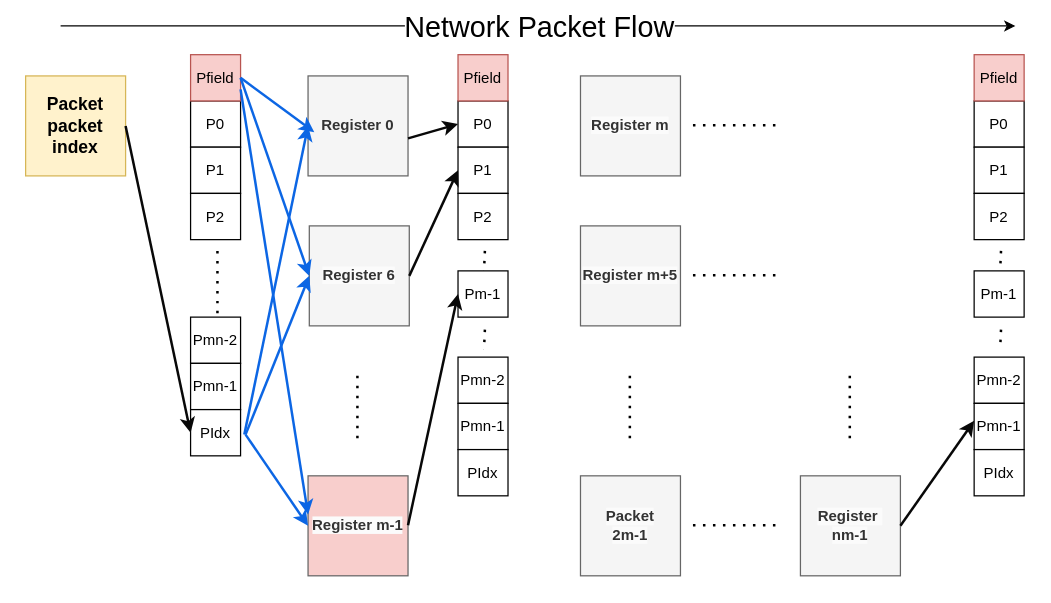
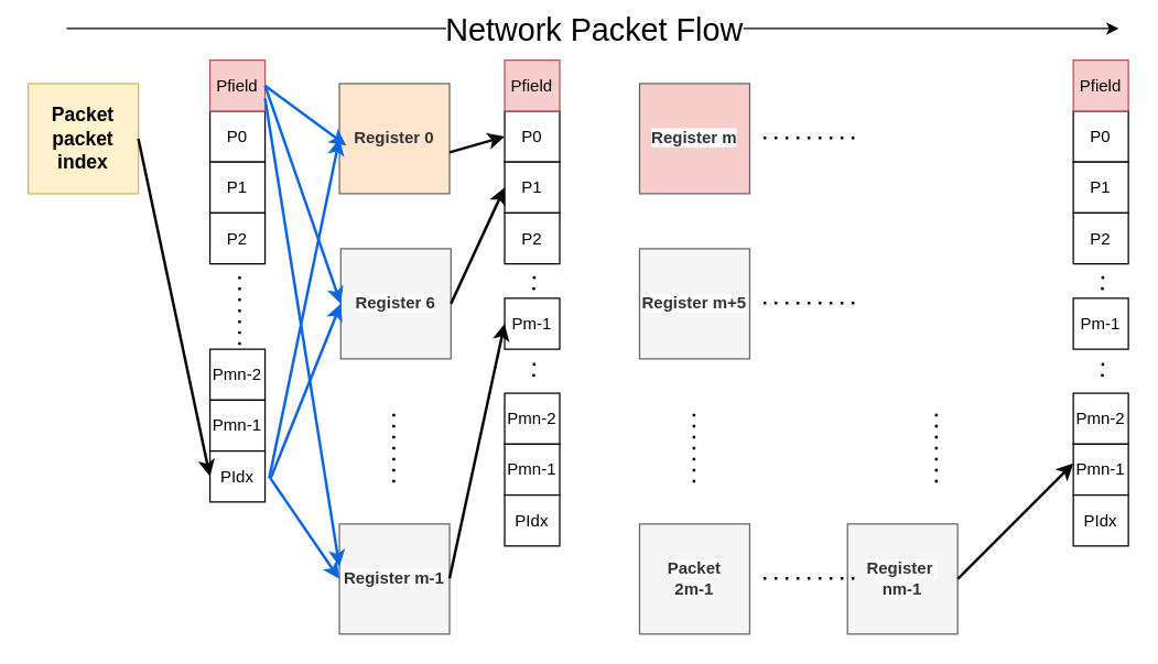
  <mxCell id="0" />
  <mxCell id="1" parent="0" />
  <mxCell id="2" value="&lt;b style=&quot;font-size: 14px;&quot;&gt;Packet &lt;br&gt;packet &lt;br&gt;index&lt;/b&gt;" style="whiteSpace=wrap;html=1;aspect=fixed;fillColor=#fff2cc;strokeColor=#d6b656;" parent="1" vertex="1"><mxGeometry x="20" y="60" width="80" height="80" as="geometry" /></mxCell>
- <mxCell id="3" value="Register 0" style="whiteSpace=wrap;html=1;aspect=fixed;fillColor=#f5f5f5;fontColor=#333333;strokeColor=#666666;fontStyle=1" parent="1" vertex="1"><mxGeometry x="246" y="60" width="80" height="80" as="geometry" /></mxCell>
- <mxCell id="4" value="&lt;span style=&quot;color: rgb(51, 51, 51); font-family: Helvetica; font-size: 12px; font-style: normal; font-variant-ligatures: normal; font-variant-caps: normal; font-weight: 700; letter-spacing: normal; orphans: 2; text-align: center; text-indent: 0px; text-transform: none; widows: 2; word-spacing: 0px; -webkit-text-stroke-width: 0px; background-color: rgb(251, 251, 251); text-decoration-thickness: initial; text-decoration-style: initial; text-decoration-color: initial; float: none; display: inline !important;&quot;&gt;Register m&lt;/span&gt;" style="whiteSpace=wrap;html=1;aspect=fixed;fillColor=#f5f5f5;fontColor=#333333;strokeColor=#666666;" parent="1" vertex="1"><mxGeometry x="464" y="60" width="80" height="80" as="geometry" /></mxCell>
+ <mxCell id="3" value="Register 0" style="whiteSpace=wrap;html=1;aspect=fixed;fillColor=#ffe6cc;fontColor=#333333;strokeColor=#666666;fontStyle=1;" parent="1" vertex="1"><mxGeometry x="246" y="60" width="80" height="80" as="geometry" /></mxCell>
+ <mxCell id="4" value="&lt;span style=&quot;color: rgb(51, 51, 51); font-family: Helvetica; font-size: 12px; font-style: normal; font-variant-ligatures: normal; font-variant-caps: normal; font-weight: 700; letter-spacing: normal; orphans: 2; text-align: center; text-indent: 0px; text-transform: none; widows: 2; word-spacing: 0px; -webkit-text-stroke-width: 0px; background-color: rgb(251, 251, 251); text-decoration-thickness: initial; text-decoration-style: initial; text-decoration-color: initial; float: none; display: inline !important;&quot;&gt;Register m&lt;/span&gt;" style="whiteSpace=wrap;html=1;aspect=fixed;fillColor=#f8cecc;fontColor=#333333;strokeColor=#666666;" parent="1" vertex="1"><mxGeometry x="464" y="60" width="80" height="80" as="geometry" /></mxCell>
  <mxCell id="5" value="&lt;span style=&quot;color: rgb(51, 51, 51); font-family: Helvetica; font-size: 12px; font-style: normal; font-variant-ligatures: normal; font-variant-caps: normal; letter-spacing: normal; orphans: 2; text-align: center; text-indent: 0px; text-transform: none; widows: 2; word-spacing: 0px; -webkit-text-stroke-width: 0px; background-color: rgb(251, 251, 251); text-decoration-thickness: initial; text-decoration-style: initial; text-decoration-color: initial; float: none; display: inline !important;&quot;&gt;Register 6&lt;/span&gt;" style="whiteSpace=wrap;html=1;aspect=fixed;fillColor=#f5f5f5;fontColor=#333333;strokeColor=#666666;fontStyle=1" parent="1" vertex="1"><mxGeometry x="247" y="180" width="80" height="80" as="geometry" /></mxCell>
  <mxCell id="6" value="&lt;span style=&quot;color: rgb(51, 51, 51); font-family: Helvetica; font-size: 12px; font-style: normal; font-variant-ligatures: normal; font-variant-caps: normal; font-weight: 700; letter-spacing: normal; orphans: 2; text-align: center; text-indent: 0px; text-transform: none; widows: 2; word-spacing: 0px; -webkit-text-stroke-width: 0px; background-color: rgb(251, 251, 251); text-decoration-thickness: initial; text-decoration-style: initial; text-decoration-color: initial; float: none; display: inline !important;&quot;&gt;Register m+5&lt;/span&gt;" style="whiteSpace=wrap;html=1;aspect=fixed;fillColor=#f5f5f5;fontColor=#333333;strokeColor=#666666;" parent="1" vertex="1"><mxGeometry x="464" y="180" width="80" height="80" as="geometry" /></mxCell>
- <mxCell id="7" value="&lt;span style=&quot;color: rgb(51, 51, 51); font-family: Helvetica; font-size: 12px; font-style: normal; font-variant-ligatures: normal; font-variant-caps: normal; letter-spacing: normal; orphans: 2; text-align: center; text-indent: 0px; text-transform: none; widows: 2; word-spacing: 0px; -webkit-text-stroke-width: 0px; background-color: rgb(251, 251, 251); text-decoration-thickness: initial; text-decoration-style: initial; text-decoration-color: initial; float: none; display: inline !important;&quot;&gt;&lt;b&gt;Register m-1&lt;/b&gt;&lt;/span&gt;" style="whiteSpace=wrap;html=1;aspect=fixed;fillColor=#f8cecc;fontColor=#333333;strokeColor=#666666;" parent="1" vertex="1"><mxGeometry x="246" y="380" width="80" height="80" as="geometry" /></mxCell>
+ <mxCell id="7" value="&lt;span style=&quot;color: rgb(51, 51, 51); font-family: Helvetica; font-size: 12px; font-style: normal; font-variant-ligatures: normal; font-variant-caps: normal; letter-spacing: normal; orphans: 2; text-align: center; text-indent: 0px; text-transform: none; widows: 2; word-spacing: 0px; -webkit-text-stroke-width: 0px; background-color: rgb(251, 251, 251); text-decoration-thickness: initial; text-decoration-style: initial; text-decoration-color: initial; float: none; display: inline !important;&quot;&gt;&lt;b&gt;Register m-1&lt;/b&gt;&lt;/span&gt;" style="whiteSpace=wrap;html=1;aspect=fixed;fillColor=#f5f5f5;fontColor=#333333;strokeColor=#666666;" parent="1" vertex="1"><mxGeometry x="246" y="380" width="80" height="80" as="geometry" /></mxCell>
  <mxCell id="8" value="&lt;span style=&quot;color: rgb(51, 51, 51); font-family: Helvetica; font-size: 12px; font-style: normal; font-variant-ligatures: normal; font-variant-caps: normal; font-weight: 700; letter-spacing: normal; orphans: 2; text-align: center; text-indent: 0px; text-transform: none; widows: 2; word-spacing: 0px; -webkit-text-stroke-width: 0px; background-color: rgb(251, 251, 251); text-decoration-thickness: initial; text-decoration-style: initial; text-decoration-color: initial; float: none; display: inline !important;&quot;&gt;Packet &lt;br&gt;2m-1&lt;/span&gt;" style="whiteSpace=wrap;html=1;aspect=fixed;fillColor=#f5f5f5;fontColor=#333333;strokeColor=#666666;" parent="1" vertex="1"><mxGeometry x="464" y="380" width="80" height="80" as="geometry" /></mxCell>
- <mxCell id="9" value="&lt;span style=&quot;border-color: var(--border-color); color: rgb(51, 51, 51); font-family: Helvetica; font-size: 12px; font-style: normal; font-variant-ligatures: normal; font-variant-caps: normal; letter-spacing: normal; orphans: 2; text-align: center; text-indent: 0px; text-transform: none; widows: 2; word-spacing: 0px; -webkit-text-stroke-width: 0px; text-decoration-thickness: initial; text-decoration-style: initial; text-decoration-color: initial; font-weight: 700; background-color: rgb(251, 251, 251); float: none; display: inline !important;&quot;&gt;Register&amp;nbsp;&lt;/span&gt;&lt;br style=&quot;border-color: var(--border-color); color: rgb(51, 51, 51); font-family: Helvetica; font-size: 12px; font-style: normal; font-variant-ligatures: normal; font-variant-caps: normal; letter-spacing: normal; orphans: 2; text-align: center; text-indent: 0px; text-transform: none; widows: 2; word-spacing: 0px; -webkit-text-stroke-width: 0px; background-color: rgb(251, 251, 251); text-decoration-thickness: initial; text-decoration-style: initial; text-decoration-color: initial; font-weight: 700;&quot;&gt;&lt;span style=&quot;border-color: var(--border-color); color: rgb(51, 51, 51); font-family: Helvetica; font-size: 12px; font-style: normal; font-variant-ligatures: normal; font-variant-caps: normal; letter-spacing: normal; orphans: 2; text-align: center; text-indent: 0px; text-transform: none; widows: 2; word-spacing: 0px; -webkit-text-stroke-width: 0px; text-decoration-thickness: initial; text-decoration-style: initial; text-decoration-color: initial; font-weight: 700; background-color: rgb(251, 251, 251); float: none; display: inline !important;&quot;&gt;nm-1&lt;/span&gt;" style="whiteSpace=wrap;html=1;aspect=fixed;fillColor=#f5f5f5;fontColor=#333333;strokeColor=#666666;" parent="1" vertex="1"><mxGeometry x="640" y="380" width="80" height="80" as="geometry" /></mxCell>
+ <mxCell id="9" value="&lt;span style=&quot;border-color: var(--border-color); color: rgb(51, 51, 51); font-family: Helvetica; font-size: 12px; font-style: normal; font-variant-ligatures: normal; font-variant-caps: normal; letter-spacing: normal; orphans: 2; text-align: center; text-indent: 0px; text-transform: none; widows: 2; word-spacing: 0px; -webkit-text-stroke-width: 0px; text-decoration-thickness: initial; text-decoration-style: initial; text-decoration-color: initial; font-weight: 700; background-color: rgb(251, 251, 251); float: none; display: inline !important;&quot;&gt;Register&amp;nbsp;&lt;/span&gt;&lt;br style=&quot;border-color: var(--border-color); color: rgb(51, 51, 51); font-family: Helvetica; font-size: 12px; font-style: normal; font-variant-ligatures: normal; font-variant-caps: normal; letter-spacing: normal; orphans: 2; text-align: center; text-indent: 0px; text-transform: none; widows: 2; word-spacing: 0px; -webkit-text-stroke-width: 0px; background-color: rgb(251, 251, 251); text-decoration-thickness: initial; text-decoration-style: initial; text-decoration-color: initial; font-weight: 700;&quot;&gt;&lt;span style=&quot;border-color: var(--border-color); color: rgb(51, 51, 51); font-family: Helvetica; font-size: 12px; font-style: normal; font-variant-ligatures: normal; font-variant-caps: normal; letter-spacing: normal; orphans: 2; text-align: center; text-indent: 0px; text-transform: none; widows: 2; word-spacing: 0px; -webkit-text-stroke-width: 0px; text-decoration-thickness: initial; text-decoration-style: initial; text-decoration-color: initial; font-weight: 700; background-color: rgb(251, 251, 251); float: none; display: inline !important;&quot;&gt;nm-1&lt;/span&gt;" style="whiteSpace=wrap;html=1;aspect=fixed;fillColor=#f5f5f5;fontColor=#333333;strokeColor=#666666;" parent="1" vertex="1"><mxGeometry x="615" y="380" width="80" height="80" as="geometry" /></mxCell>
  <mxCell id="10" value="" style="endArrow=none;dashed=1;html=1;dashPattern=1 3;strokeWidth=2;rounded=0;" parent="1" edge="1"><mxGeometry width="50" height="50" relative="1" as="geometry"><mxPoint x="554" y="99.5" as="sourcePoint" /><mxPoint x="624" y="99.5" as="targetPoint" /></mxGeometry></mxCell>
  <mxCell id="11" value="" style="endArrow=none;dashed=1;html=1;dashPattern=1 3;strokeWidth=2;rounded=0;" parent="1" edge="1"><mxGeometry width="50" height="50" relative="1" as="geometry"><mxPoint x="554" y="219.5" as="sourcePoint" /><mxPoint x="624" y="219.5" as="targetPoint" /></mxGeometry></mxCell>
  <mxCell id="12" value="" style="endArrow=none;dashed=1;html=1;dashPattern=1 3;strokeWidth=2;rounded=0;" parent="1" edge="1"><mxGeometry width="50" height="50" relative="1" as="geometry"><mxPoint x="554" y="419.5" as="sourcePoint" /><mxPoint x="624" y="419.5" as="targetPoint" /></mxGeometry></mxCell>
  <mxCell id="13" value="" style="endArrow=none;dashed=1;html=1;dashPattern=1 3;strokeWidth=2;rounded=0;" parent="1" edge="1"><mxGeometry width="50" height="50" relative="1" as="geometry"><mxPoint x="285.5" y="300" as="sourcePoint" /><mxPoint x="285.5" y="350" as="targetPoint" /></mxGeometry></mxCell>
  <mxCell id="14" value="" style="endArrow=none;dashed=1;html=1;dashPattern=1 3;strokeWidth=2;rounded=0;" parent="1" edge="1"><mxGeometry width="50" height="50" relative="1" as="geometry"><mxPoint x="503.5" y="300" as="sourcePoint" /><mxPoint x="503.5" y="350" as="targetPoint" /></mxGeometry></mxCell>
  <mxCell id="15" value="" style="endArrow=none;dashed=1;html=1;dashPattern=1 3;strokeWidth=2;rounded=0;" parent="1" edge="1"><mxGeometry width="50" height="50" relative="1" as="geometry"><mxPoint x="679.5" y="300" as="sourcePoint" /><mxPoint x="679.5" y="350" as="targetPoint" /></mxGeometry></mxCell>
  <mxCell id="16" value="" style="endArrow=classic;html=1;rounded=0;" parent="1" edge="1"><mxGeometry relative="1" as="geometry"><mxPoint x="48" y="20" as="sourcePoint" /><mxPoint x="812" y="20" as="targetPoint" /></mxGeometry></mxCell>
  <mxCell id="17" value="&lt;font style=&quot;font-size: 23px;&quot;&gt;Network Packet Flow&lt;/font&gt;" style="edgeLabel;resizable=0;html=1;align=center;verticalAlign=middle;fontSize=23;" parent="16" connectable="0" vertex="1"><mxGeometry relative="1" as="geometry" /></mxCell>
  <mxCell id="18" value="P0" style="rounded=0;whiteSpace=wrap;html=1;" parent="1" vertex="1"><mxGeometry x="152" y="80" width="40" height="37" as="geometry" /></mxCell>
  <mxCell id="19" value="" style="endArrow=none;dashed=1;html=1;dashPattern=1 3;strokeWidth=2;rounded=0;" parent="1" edge="1"><mxGeometry width="50" height="50" relative="1" as="geometry"><mxPoint x="173.5" y="200" as="sourcePoint" /><mxPoint x="173.5" y="250" as="targetPoint" /></mxGeometry></mxCell>
  <mxCell id="20" value="P1" style="rounded=0;whiteSpace=wrap;html=1;" parent="1" vertex="1"><mxGeometry x="152" y="117" width="40" height="37" as="geometry" /></mxCell>
  <mxCell id="21" value="P2" style="rounded=0;whiteSpace=wrap;html=1;" parent="1" vertex="1"><mxGeometry x="152" y="154" width="40" height="37" as="geometry" /></mxCell>
  <mxCell id="22" value="Pmn-2" style="rounded=0;whiteSpace=wrap;html=1;" parent="1" vertex="1"><mxGeometry x="152" y="253" width="40" height="37" as="geometry" /></mxCell>
  <mxCell id="23" value="Pmn-1" style="rounded=0;whiteSpace=wrap;html=1;" parent="1" vertex="1"><mxGeometry x="152" y="290" width="40" height="37" as="geometry" /></mxCell>
  <mxCell id="24" value="PIdx" style="rounded=0;whiteSpace=wrap;html=1;" parent="1" vertex="1"><mxGeometry x="152" y="327" width="40" height="37" as="geometry" /></mxCell>
  <mxCell id="25" value="" style="endArrow=classic;html=1;rounded=0;exitX=1;exitY=0.5;exitDx=0;exitDy=0;fillColor=#dae8fc;strokeColor=#080808;entryX=0;entryY=0.5;entryDx=0;entryDy=0;strokeWidth=2;" parent="1" source="2" target="24" edge="1"><mxGeometry width="50" height="50" relative="1" as="geometry"><mxPoint x="127.04" y="124.04" as="sourcePoint" /><mxPoint x="149" y="338.5" as="targetPoint" /></mxGeometry></mxCell>
  <mxCell id="26" value="" style="endArrow=classic;html=1;rounded=0;exitX=1;exitY=0.5;exitDx=0;exitDy=0;fillColor=#dae8fc;strokeColor=#0c66e4;entryX=0;entryY=0.5;entryDx=0;entryDy=0;strokeWidth=2;" parent="1" target="3" edge="1"><mxGeometry width="50" height="50" relative="1" as="geometry"><mxPoint x="195" y="347" as="sourcePoint" /><mxPoint x="247" y="593" as="targetPoint" /></mxGeometry></mxCell>
  <mxCell id="27" value="" style="endArrow=classic;html=1;rounded=0;fillColor=#dae8fc;strokeColor=#0c66e4;entryX=0;entryY=0.5;entryDx=0;entryDy=0;strokeWidth=2;" parent="1" target="5" edge="1"><mxGeometry width="50" height="50" relative="1" as="geometry"><mxPoint x="196" y="347" as="sourcePoint" /><mxPoint x="257" y="111" as="targetPoint" /></mxGeometry></mxCell>
  <mxCell id="28" value="" style="endArrow=classic;html=1;rounded=0;fillColor=#dae8fc;strokeColor=#0c66e4;entryX=0;entryY=0.5;entryDx=0;entryDy=0;strokeWidth=2;" parent="1" target="7" edge="1"><mxGeometry width="50" height="50" relative="1" as="geometry"><mxPoint x="196" y="347" as="sourcePoint" /><mxPoint x="258" y="231" as="targetPoint" /></mxGeometry></mxCell>
  <mxCell id="29" value="P0" style="rounded=0;whiteSpace=wrap;html=1;" parent="1" vertex="1"><mxGeometry x="366" y="80" width="40" height="37" as="geometry" /></mxCell>
  <mxCell id="30" value="P1" style="rounded=0;whiteSpace=wrap;html=1;" parent="1" vertex="1"><mxGeometry x="366" y="117" width="40" height="37" as="geometry" /></mxCell>
  <mxCell id="31" value="P2" style="rounded=0;whiteSpace=wrap;html=1;" parent="1" vertex="1"><mxGeometry x="366" y="154" width="40" height="37" as="geometry" /></mxCell>
  <mxCell id="32" value="Pmn-2" style="rounded=0;whiteSpace=wrap;html=1;" parent="1" vertex="1"><mxGeometry x="366" y="285" width="40" height="37" as="geometry" /></mxCell>
  <mxCell id="33" value="Pmn-1" style="rounded=0;whiteSpace=wrap;html=1;" parent="1" vertex="1"><mxGeometry x="366" y="322" width="40" height="37" as="geometry" /></mxCell>
  <mxCell id="34" value="PIdx" style="rounded=0;whiteSpace=wrap;html=1;" parent="1" vertex="1"><mxGeometry x="366" y="359" width="40" height="37" as="geometry" /></mxCell>
  <mxCell id="35" value="" style="endArrow=classic;html=1;rounded=0;fillColor=#dae8fc;strokeColor=#080808;entryX=0;entryY=0.5;entryDx=0;entryDy=0;strokeWidth=2;exitX=1;exitY=0.5;exitDx=0;exitDy=0;" parent="1" source="5" target="30" edge="1"><mxGeometry width="50" height="50" relative="1" as="geometry"><mxPoint x="315" y="281" as="sourcePoint" /><mxPoint x="366" y="154" as="targetPoint" /></mxGeometry></mxCell>
  <mxCell id="36" value="" style="endArrow=classic;html=1;rounded=0;fillColor=#dae8fc;strokeColor=#080808;entryX=0;entryY=0.5;entryDx=0;entryDy=0;strokeWidth=2;exitX=1;exitY=0.625;exitDx=0;exitDy=0;exitPerimeter=0;" parent="1" source="3" target="29" edge="1"><mxGeometry width="50" height="50" relative="1" as="geometry"><mxPoint x="327" y="101" as="sourcePoint" /><mxPoint x="366" y="28" as="targetPoint" /></mxGeometry></mxCell>
  <mxCell id="37" value="" style="endArrow=none;dashed=1;html=1;dashPattern=1 3;strokeWidth=2;rounded=0;" parent="1" edge="1"><mxGeometry width="50" height="50" relative="1" as="geometry"><mxPoint x="387.5" y="200" as="sourcePoint" /><mxPoint x="386.804" y="216" as="targetPoint" /></mxGeometry></mxCell>
  <mxCell id="38" value="Pm-1" style="rounded=0;whiteSpace=wrap;html=1;" parent="1" vertex="1"><mxGeometry x="366" y="216" width="40" height="37" as="geometry" /></mxCell>
  <mxCell id="39" value="" style="endArrow=none;dashed=1;html=1;dashPattern=1 3;strokeWidth=2;rounded=0;" parent="1" edge="1"><mxGeometry width="50" height="50" relative="1" as="geometry"><mxPoint x="387.5" y="263" as="sourcePoint" /><mxPoint x="386.804" y="279" as="targetPoint" /></mxGeometry></mxCell>
  <mxCell id="40" value="" style="endArrow=classic;html=1;rounded=0;fillColor=#dae8fc;strokeColor=#080808;entryX=0;entryY=0.5;entryDx=0;entryDy=0;strokeWidth=2;exitX=1;exitY=0.5;exitDx=0;exitDy=0;" parent="1" target="38" edge="1"><mxGeometry width="50" height="50" relative="1" as="geometry"><mxPoint x="326" y="419.5" as="sourcePoint" /><mxPoint x="365" y="335.5" as="targetPoint" /></mxGeometry></mxCell>
  <mxCell id="41" value="Pfield" style="rounded=0;whiteSpace=wrap;html=1;fillColor=#f8cecc;strokeColor=#b85450;" parent="1" vertex="1"><mxGeometry x="152" y="43" width="40" height="37" as="geometry" /></mxCell>
  <mxCell id="42" value="Pfield" style="rounded=0;whiteSpace=wrap;html=1;fillColor=#f8cecc;strokeColor=#b85450;" parent="1" vertex="1"><mxGeometry x="366" y="43" width="40" height="37" as="geometry" /></mxCell>
  <mxCell id="43" value="" style="endArrow=classic;html=1;rounded=0;fillColor=#dae8fc;strokeColor=#0c66e4;strokeWidth=2;exitX=1;exitY=0.5;exitDx=0;exitDy=0;" parent="1" source="41" edge="1"><mxGeometry width="50" height="50" relative="1" as="geometry"><mxPoint x="174" y="154" as="sourcePoint" /><mxPoint x="251" y="105" as="targetPoint" /></mxGeometry></mxCell>
  <mxCell id="44" value="" style="endArrow=classic;html=1;rounded=0;fillColor=#dae8fc;strokeColor=#0c66e4;strokeWidth=2;exitX=1;exitY=0.5;exitDx=0;exitDy=0;entryX=0;entryY=0.5;entryDx=0;entryDy=0;" parent="1" source="41" target="5" edge="1"><mxGeometry width="50" height="50" relative="1" as="geometry"><mxPoint x="203" y="85" as="sourcePoint" /><mxPoint x="262" y="128" as="targetPoint" /></mxGeometry></mxCell>
  <mxCell id="45" value="" style="endArrow=classic;html=1;rounded=0;fillColor=#dae8fc;strokeColor=#0c66e4;strokeWidth=2;exitX=1;exitY=0.75;exitDx=0;exitDy=0;entryX=0;entryY=0.5;entryDx=0;entryDy=0;" parent="1" source="41" edge="1"><mxGeometry width="50" height="50" relative="1" as="geometry"><mxPoint x="191" y="253" as="sourcePoint" /><mxPoint x="246" y="411" as="targetPoint" /></mxGeometry></mxCell>
  <mxCell id="46" value="P0" style="rounded=0;whiteSpace=wrap;html=1;" parent="1" vertex="1"><mxGeometry x="779" y="80" width="40" height="37" as="geometry" /></mxCell>
  <mxCell id="47" value="P1" style="rounded=0;whiteSpace=wrap;html=1;" parent="1" vertex="1"><mxGeometry x="779" y="117" width="40" height="37" as="geometry" /></mxCell>
  <mxCell id="48" value="P2" style="rounded=0;whiteSpace=wrap;html=1;" parent="1" vertex="1"><mxGeometry x="779" y="154" width="40" height="37" as="geometry" /></mxCell>
  <mxCell id="49" value="Pmn-2" style="rounded=0;whiteSpace=wrap;html=1;" parent="1" vertex="1"><mxGeometry x="779" y="285" width="40" height="37" as="geometry" /></mxCell>
  <mxCell id="50" value="Pmn-1" style="rounded=0;whiteSpace=wrap;html=1;" parent="1" vertex="1"><mxGeometry x="779" y="322" width="40" height="37" as="geometry" /></mxCell>
  <mxCell id="51" value="PIdx" style="rounded=0;whiteSpace=wrap;html=1;" parent="1" vertex="1"><mxGeometry x="779" y="359" width="40" height="37" as="geometry" /></mxCell>
  <mxCell id="52" value="" style="endArrow=none;dashed=1;html=1;dashPattern=1 3;strokeWidth=2;rounded=0;" parent="1" edge="1"><mxGeometry width="50" height="50" relative="1" as="geometry"><mxPoint x="800.5" y="200" as="sourcePoint" /><mxPoint x="799.804" y="216" as="targetPoint" /></mxGeometry></mxCell>
  <mxCell id="53" value="Pm-1" style="rounded=0;whiteSpace=wrap;html=1;" parent="1" vertex="1"><mxGeometry x="779" y="216" width="40" height="37" as="geometry" /></mxCell>
  <mxCell id="54" value="" style="endArrow=none;dashed=1;html=1;dashPattern=1 3;strokeWidth=2;rounded=0;" parent="1" edge="1"><mxGeometry width="50" height="50" relative="1" as="geometry"><mxPoint x="800.5" y="263" as="sourcePoint" /><mxPoint x="799.804" y="279" as="targetPoint" /></mxGeometry></mxCell>
  <mxCell id="55" value="Pfield" style="rounded=0;whiteSpace=wrap;html=1;fillColor=#f8cecc;strokeColor=#b85450;" parent="1" vertex="1"><mxGeometry x="779" y="43" width="40" height="37" as="geometry" /></mxCell>
  <mxCell id="56" value="" style="endArrow=classic;html=1;rounded=0;fillColor=#dae8fc;strokeColor=#080808;entryX=0;entryY=0.5;entryDx=0;entryDy=0;strokeWidth=2;exitX=1;exitY=0.5;exitDx=0;exitDy=0;" parent="1" source="9" edge="1"><mxGeometry width="50" height="50" relative="1" as="geometry"><mxPoint x="739" y="520.5" as="sourcePoint" /><mxPoint x="779" y="336" as="targetPoint" /></mxGeometry></mxCell>
